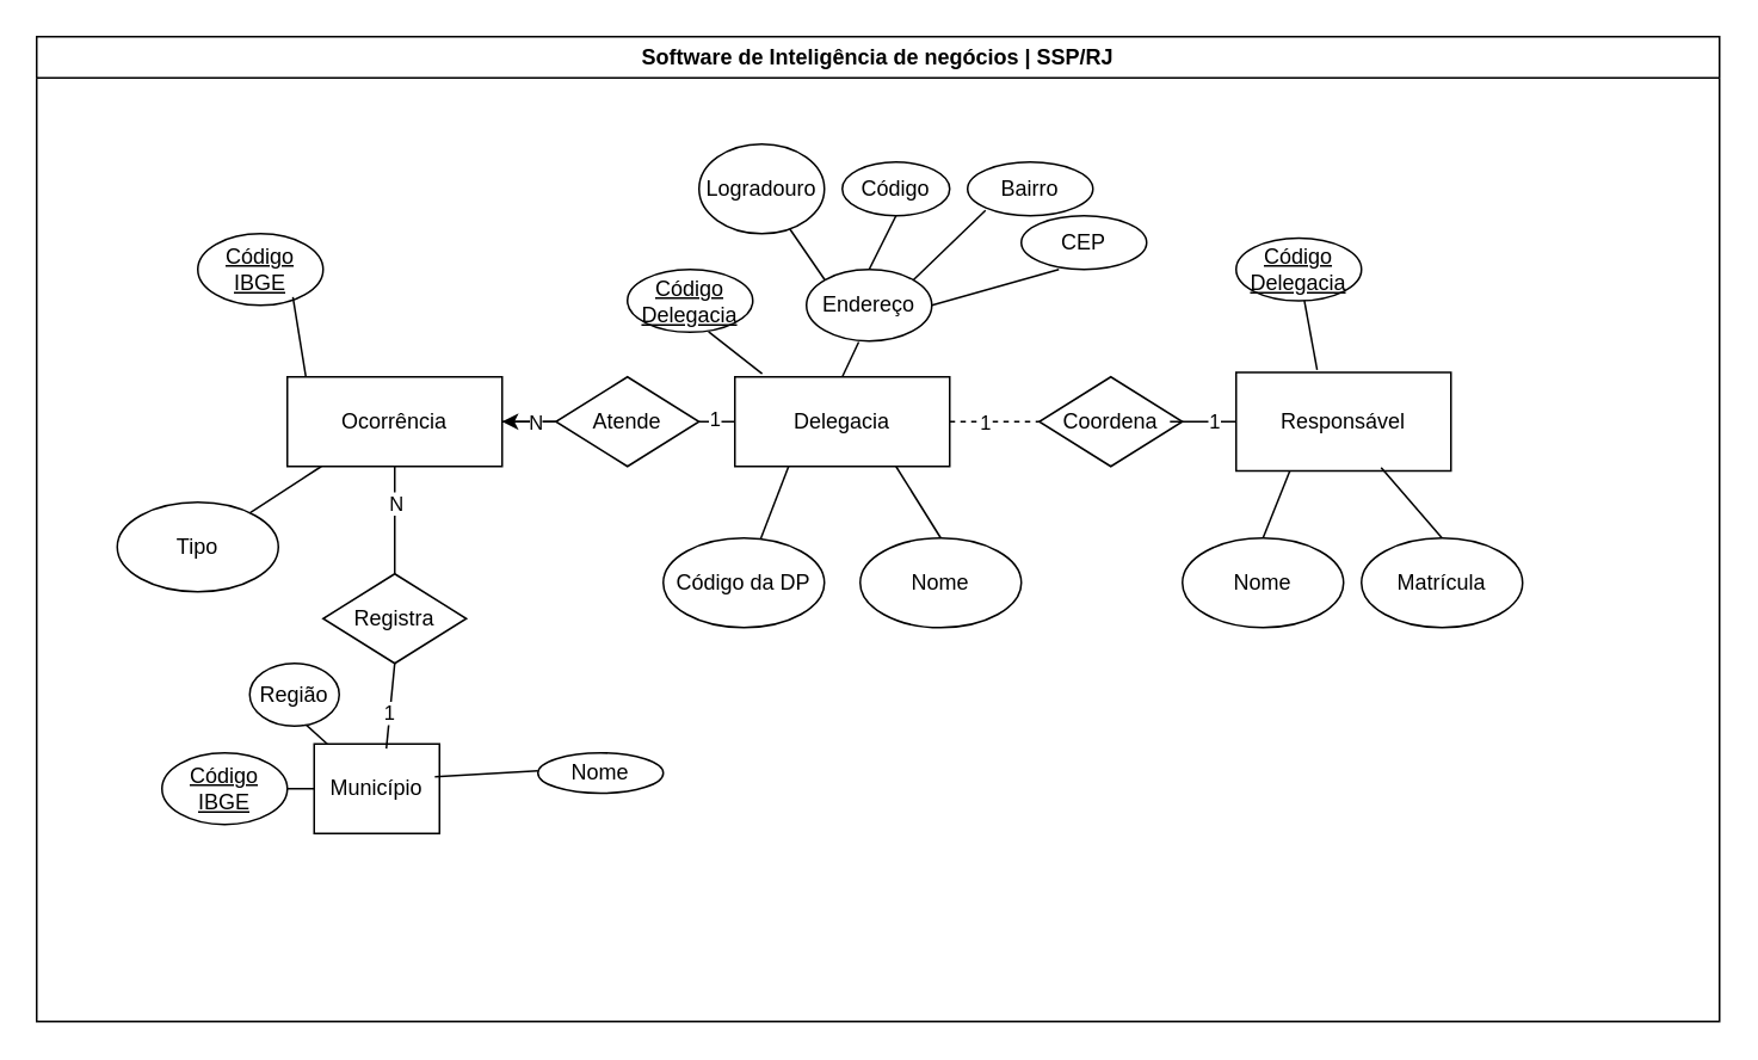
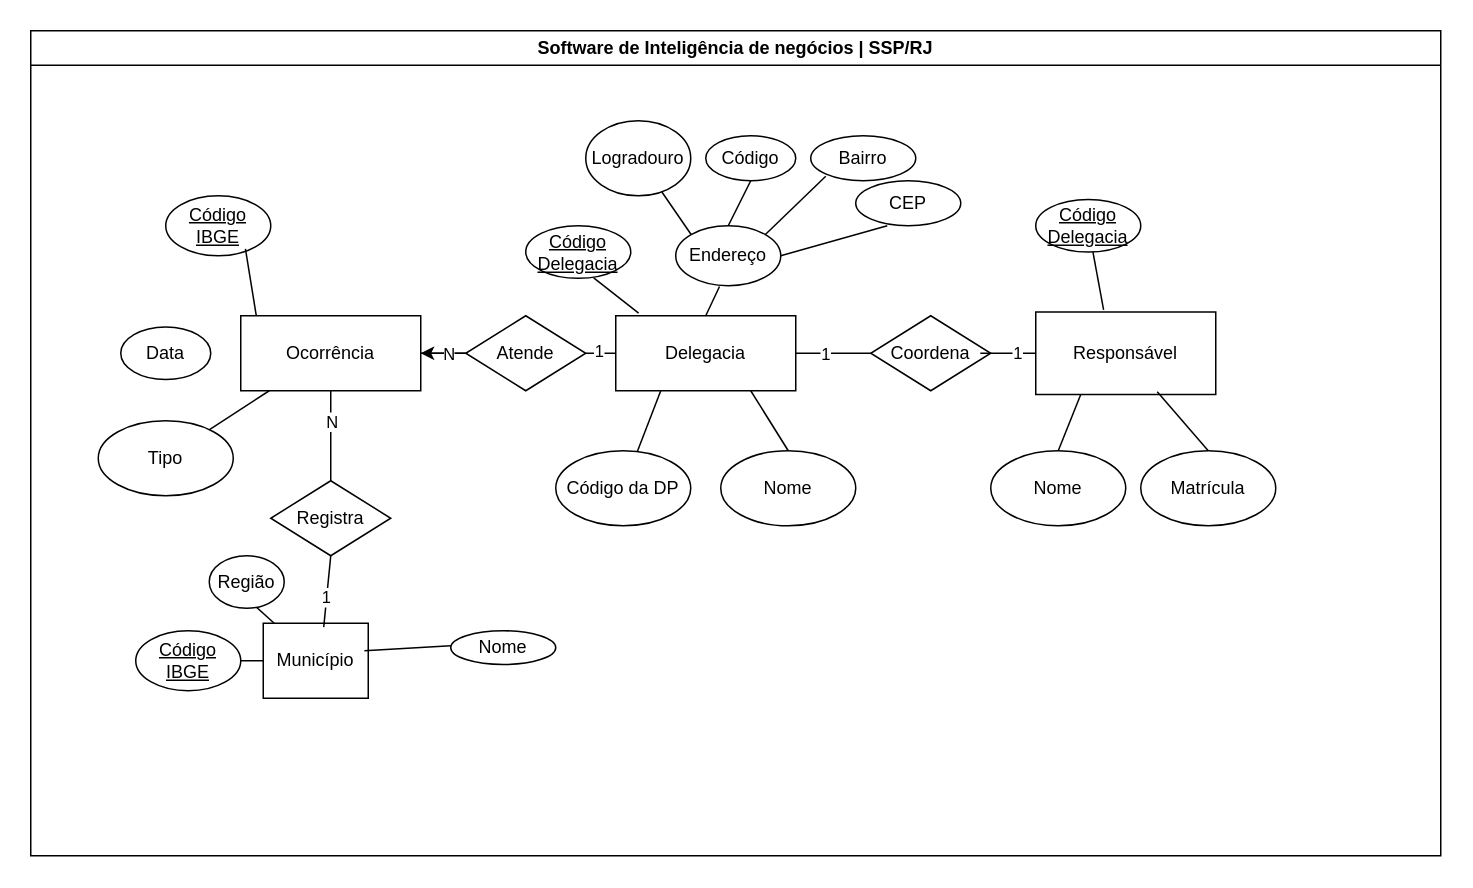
  <mxCell id="0" />
  <mxCell id="1" parent="0" />
  <mxCell id="2" value="Software de Inteligência de negócios | SSP/RJ" style="swimlane;whiteSpace=wrap;html=1;" vertex="1" parent="1"><mxGeometry x="20" y="20" width="940" height="550" as="geometry" /></mxCell>
  <mxCell id="3" value="Delegacia" style="rounded=0;whiteSpace=wrap;html=1;" vertex="1" parent="2"><mxGeometry x="390" y="190" width="120" height="50" as="geometry" /></mxCell>
  <mxCell id="4" value="Código da DP" style="ellipse;whiteSpace=wrap;html=1;" vertex="1" parent="2"><mxGeometry x="350" y="280" width="90" height="50" as="geometry" /></mxCell>
  <mxCell id="5" value="" style="endArrow=none;html=1;rounded=0;entryX=0.25;entryY=1;entryDx=0;entryDy=0;" edge="1" parent="2" source="4" target="3"><mxGeometry width="50" height="50" relative="1" as="geometry"><mxPoint x="340" y="290" as="sourcePoint" /><mxPoint x="390" y="240" as="targetPoint" /></mxGeometry></mxCell>
  <mxCell id="6" value="Nome" style="ellipse;whiteSpace=wrap;html=1;" vertex="1" parent="2"><mxGeometry x="460" y="280" width="90" height="50" as="geometry" /></mxCell>
  <mxCell id="7" value="" style="endArrow=none;html=1;rounded=0;exitX=0.5;exitY=0;exitDx=0;exitDy=0;" edge="1" parent="2" source="6"><mxGeometry width="50" height="50" relative="1" as="geometry"><mxPoint x="480" y="260" as="sourcePoint" /><mxPoint x="480" y="240" as="targetPoint" /></mxGeometry></mxCell>
  <mxCell id="8" value="Endereço" style="ellipse;whiteSpace=wrap;html=1;" vertex="1" parent="2"><mxGeometry x="430" y="130" width="70" height="40" as="geometry" /></mxCell>
  <mxCell id="9" value="" style="endArrow=none;html=1;rounded=0;entryX=0.417;entryY=1.012;entryDx=0;entryDy=0;entryPerimeter=0;exitX=0.5;exitY=0;exitDx=0;exitDy=0;" edge="1" parent="2" source="3" target="8"><mxGeometry width="50" height="50" relative="1" as="geometry"><mxPoint x="540" y="210" as="sourcePoint" /><mxPoint x="490" y="115" as="targetPoint" /><Array as="points" /></mxGeometry></mxCell>
  <mxCell id="10" value="Logradouro" style="ellipse;whiteSpace=wrap;html=1;" vertex="1" parent="2"><mxGeometry x="370" y="60" width="70" height="50" as="geometry" /></mxCell>
  <mxCell id="11" value="" style="endArrow=none;html=1;rounded=0;exitX=0;exitY=0;exitDx=0;exitDy=0;" edge="1" parent="2" source="8" target="10"><mxGeometry width="50" height="50" relative="1" as="geometry"><mxPoint x="620" y="200" as="sourcePoint" /><mxPoint x="670" y="150" as="targetPoint" /></mxGeometry></mxCell>
  <mxCell id="12" value="Código" style="ellipse;whiteSpace=wrap;html=1;" vertex="1" parent="2"><mxGeometry x="450" y="70" width="60" height="30" as="geometry" /></mxCell>
  <mxCell id="13" value="" style="endArrow=none;html=1;rounded=0;entryX=0.5;entryY=1;entryDx=0;entryDy=0;exitX=0.5;exitY=0;exitDx=0;exitDy=0;" edge="1" parent="2" source="8" target="12"><mxGeometry width="50" height="50" relative="1" as="geometry"><mxPoint x="550" y="140" as="sourcePoint" /><mxPoint x="600" y="90" as="targetPoint" /></mxGeometry></mxCell>
  <mxCell id="14" value="Bairro" style="ellipse;whiteSpace=wrap;html=1;" vertex="1" parent="2"><mxGeometry x="520" y="70" width="70" height="30" as="geometry" /></mxCell>
  <mxCell id="15" value="" style="endArrow=none;html=1;rounded=0;entryX=0.143;entryY=0.9;entryDx=0;entryDy=0;entryPerimeter=0;exitX=1;exitY=0;exitDx=0;exitDy=0;" edge="1" parent="2" source="8" target="14"><mxGeometry width="50" height="50" relative="1" as="geometry"><mxPoint x="480" y="160" as="sourcePoint" /><mxPoint x="530" y="110" as="targetPoint" /></mxGeometry></mxCell>
  <mxCell id="16" value="CEP" style="ellipse;whiteSpace=wrap;html=1;" vertex="1" parent="2"><mxGeometry x="550" y="100" width="70" height="30" as="geometry" /></mxCell>
  <mxCell id="17" value="" style="endArrow=none;html=1;rounded=0;entryX=0.3;entryY=1;entryDx=0;entryDy=0;entryPerimeter=0;exitX=1;exitY=0.5;exitDx=0;exitDy=0;" edge="1" parent="2" target="16" source="8"><mxGeometry width="50" height="50" relative="1" as="geometry"><mxPoint x="520" y="166" as="sourcePoint" /><mxPoint x="560" y="140" as="targetPoint" /></mxGeometry></mxCell>
  <mxCell id="18" value="Coordena" style="rhombus;whiteSpace=wrap;html=1;" vertex="1" parent="2"><mxGeometry x="560" y="190" width="80" height="50" as="geometry" /></mxCell>
- <mxCell id="19" value="" style="endArrow=none;html=1;rounded=0;entryX=0;entryY=0.5;entryDx=0;entryDy=0;dashed=1;" edge="1" parent="2" source="3" target="18"><mxGeometry width="50" height="50" relative="1" as="geometry"><mxPoint x="520" y="230" as="sourcePoint" /><mxPoint x="570" y="180" as="targetPoint" /></mxGeometry></mxCell>
+ <mxCell id="19" value="" style="endArrow=none;html=1;rounded=0;entryX=0;entryY=0.5;entryDx=0;entryDy=0;" edge="1" parent="2" source="3" target="18"><mxGeometry width="50" height="50" relative="1" as="geometry"><mxPoint x="520" y="230" as="sourcePoint" /><mxPoint x="570" y="180" as="targetPoint" /></mxGeometry></mxCell>
  <mxCell id="20" value="1" style="edgeLabel;html=1;align=center;verticalAlign=middle;resizable=0;points=[];" vertex="1" connectable="0" parent="19"><mxGeometry x="-0.24" relative="1" as="geometry"><mxPoint as="offset" /></mxGeometry></mxCell>
  <mxCell id="21" value="Responsável" style="rounded=0;whiteSpace=wrap;html=1;" vertex="1" parent="2"><mxGeometry x="670" y="187.5" width="120" height="55" as="geometry" /></mxCell>
  <mxCell id="22" value="" style="endArrow=none;html=1;rounded=0;entryX=0;entryY=0.5;entryDx=0;entryDy=0;exitX=0.913;exitY=0.5;exitDx=0;exitDy=0;exitPerimeter=0;" edge="1" parent="2" source="18" target="21"><mxGeometry width="50" height="50" relative="1" as="geometry"><mxPoint x="630" y="260" as="sourcePoint" /><mxPoint x="680" y="210" as="targetPoint" /></mxGeometry></mxCell>
  <mxCell id="23" value="1" style="edgeLabel;html=1;align=center;verticalAlign=middle;resizable=0;points=[];" vertex="1" connectable="0" parent="22"><mxGeometry x="0.322" y="1" relative="1" as="geometry"><mxPoint as="offset" /></mxGeometry></mxCell>
  <mxCell id="24" value="Nome" style="ellipse;whiteSpace=wrap;html=1;" vertex="1" parent="2"><mxGeometry x="640" y="280" width="90" height="50" as="geometry" /></mxCell>
  <mxCell id="25" value="" style="endArrow=none;html=1;rounded=0;exitX=0.5;exitY=0;exitDx=0;exitDy=0;entryX=0.25;entryY=1;entryDx=0;entryDy=0;" edge="1" parent="2" source="24" target="21"><mxGeometry width="50" height="50" relative="1" as="geometry"><mxPoint x="680" y="280" as="sourcePoint" /><mxPoint x="685" y="250" as="targetPoint" /></mxGeometry></mxCell>
  <mxCell id="26" value="Matrícula" style="ellipse;whiteSpace=wrap;html=1;" vertex="1" parent="2"><mxGeometry x="740" y="280" width="90" height="50" as="geometry" /></mxCell>
  <mxCell id="27" value="" style="endArrow=none;html=1;rounded=0;exitX=0.5;exitY=0;exitDx=0;exitDy=0;entryX=0.675;entryY=0.967;entryDx=0;entryDy=0;entryPerimeter=0;" edge="1" parent="2" source="26" target="21"><mxGeometry width="50" height="50" relative="1" as="geometry"><mxPoint x="780" y="280" as="sourcePoint" /><mxPoint x="800" y="245" as="targetPoint" /></mxGeometry></mxCell>
  <mxCell id="28" value="Município" style="rectangle;whiteSpace=wrap;html=1;" vertex="1" parent="2"><mxGeometry x="155" y="395" width="70" height="50" as="geometry" /></mxCell>
  <mxCell id="29" value="" style="endArrow=none;html=1;rounded=0;exitX=0.598;exitY=0.94;exitDx=0;exitDy=0;exitPerimeter=0;" edge="1" parent="2" target="28" source="41"><mxGeometry width="50" height="50" relative="1" as="geometry"><mxPoint x="150" y="365" as="sourcePoint" /><mxPoint x="580" y="459" as="targetPoint" /></mxGeometry></mxCell>
  <mxCell id="30" value="&lt;u&gt;Código IBGE&lt;/u&gt;" style="ellipse;whiteSpace=wrap;html=1;" vertex="1" parent="2"><mxGeometry x="70" y="400" width="70" height="40" as="geometry" /></mxCell>
  <mxCell id="31" value="" style="endArrow=none;html=1;rounded=0;exitX=0;exitY=0.5;exitDx=0;exitDy=0;" edge="1" parent="2" target="30" source="28"><mxGeometry width="50" height="50" relative="1" as="geometry"><mxPoint x="150" y="425" as="sourcePoint" /><mxPoint x="550" y="509" as="targetPoint" /></mxGeometry></mxCell>
  <mxCell id="32" value="Ocorrência" style="rounded=0;whiteSpace=wrap;html=1;" vertex="1" parent="2"><mxGeometry x="140" y="190" width="120" height="50" as="geometry" /></mxCell>
  <mxCell id="33" value="Tipo" style="ellipse;whiteSpace=wrap;html=1;" vertex="1" parent="2"><mxGeometry x="45" y="260" width="90" height="50" as="geometry" /></mxCell>
  <mxCell id="34" value="" style="endArrow=none;html=1;rounded=0;entryX=0.25;entryY=1;entryDx=0;entryDy=0;" edge="1" parent="2" source="33"><mxGeometry width="50" height="50" relative="1" as="geometry"><mxPoint x="79" y="290" as="sourcePoint" /><mxPoint x="159" y="240" as="targetPoint" /></mxGeometry></mxCell>
  <mxCell id="35" value="" style="edgeStyle=orthogonalEdgeStyle;rounded=0;orthogonalLoop=1;jettySize=auto;html=1;" edge="1" parent="2" source="36" target="32"><mxGeometry relative="1" as="geometry" /></mxCell>
  <mxCell id="36" value="Atende" style="rhombus;whiteSpace=wrap;html=1;" vertex="1" parent="2"><mxGeometry x="290" y="190" width="80" height="50" as="geometry" /></mxCell>
  <mxCell id="37" value="" style="endArrow=none;html=1;rounded=0;exitX=1;exitY=0.5;exitDx=0;exitDy=0;entryX=0;entryY=0.5;entryDx=0;entryDy=0;" edge="1" parent="2" source="32" target="36"><mxGeometry width="50" height="50" relative="1" as="geometry"><mxPoint x="340" y="290" as="sourcePoint" /><mxPoint x="390" y="240" as="targetPoint" /></mxGeometry></mxCell>
  <mxCell id="38" value="N" style="edgeLabel;html=1;align=center;verticalAlign=middle;resizable=0;points=[];" vertex="1" connectable="0" parent="37"><mxGeometry x="0.178" relative="1" as="geometry"><mxPoint as="offset" /></mxGeometry></mxCell>
  <mxCell id="39" value="" style="endArrow=none;html=1;rounded=0;entryX=0;entryY=0.5;entryDx=0;entryDy=0;exitX=1;exitY=0.5;exitDx=0;exitDy=0;" edge="1" parent="2" source="36" target="3"><mxGeometry width="50" height="50" relative="1" as="geometry"><mxPoint x="340" y="290" as="sourcePoint" /><mxPoint x="390" y="240" as="targetPoint" /></mxGeometry></mxCell>
  <mxCell id="40" value="1" style="edgeLabel;html=1;align=center;verticalAlign=middle;resizable=0;points=[];" vertex="1" connectable="0" parent="39"><mxGeometry x="-0.186" y="2" relative="1" as="geometry"><mxPoint as="offset" /></mxGeometry></mxCell>
  <mxCell id="41" value="Região" style="ellipse;whiteSpace=wrap;html=1;" vertex="1" parent="2"><mxGeometry x="119" y="350" width="50" height="35" as="geometry" /></mxCell>
  <mxCell id="42" value="Nome" style="ellipse;whiteSpace=wrap;html=1;" vertex="1" parent="2"><mxGeometry x="280" y="400" width="70" height="22.5" as="geometry" /></mxCell>
  <mxCell id="43" value="" style="endArrow=none;html=1;rounded=0;exitX=0.963;exitY=0.366;exitDx=0;exitDy=0;exitPerimeter=0;" edge="1" parent="2" source="28"><mxGeometry width="50" height="50" relative="1" as="geometry"><mxPoint x="175" y="425" as="sourcePoint" /><mxPoint x="280" y="410" as="targetPoint" /></mxGeometry></mxCell>
+ <mxCell id="44" value="Data" style="ellipse;whiteSpace=wrap;html=1;" vertex="1" parent="2"><mxGeometry x="60" y="197.5" width="60" height="35" as="geometry" /></mxCell>
  <mxCell id="45" value="&lt;u&gt;Código Delegacia&lt;/u&gt;" style="ellipse;whiteSpace=wrap;html=1;" vertex="1" parent="2"><mxGeometry x="330" y="130" width="70" height="35" as="geometry" /></mxCell>
  <mxCell id="46" value="" style="endArrow=none;html=1;rounded=0;entryX=0.647;entryY=0.992;entryDx=0;entryDy=0;entryPerimeter=0;exitX=0.127;exitY=-0.034;exitDx=0;exitDy=0;exitPerimeter=0;" edge="1" parent="2" source="3" target="45"><mxGeometry width="50" height="50" relative="1" as="geometry"><mxPoint x="460" y="200" as="sourcePoint" /><mxPoint x="469" y="180" as="targetPoint" /><Array as="points" /></mxGeometry></mxCell>
  <mxCell id="47" value="Registra" style="rhombus;whiteSpace=wrap;html=1;" vertex="1" parent="2"><mxGeometry x="160" y="300" width="80" height="50" as="geometry" /></mxCell>
  <mxCell id="48" value="" style="endArrow=none;html=1;rounded=0;entryX=0.5;entryY=1;entryDx=0;entryDy=0;exitX=0.5;exitY=0;exitDx=0;exitDy=0;" edge="1" parent="2" source="47" target="32"><mxGeometry width="50" height="50" relative="1" as="geometry"><mxPoint x="185" y="310" as="sourcePoint" /><mxPoint x="235" y="260" as="targetPoint" /></mxGeometry></mxCell>
  <mxCell id="49" value="N" style="edgeLabel;html=1;align=center;verticalAlign=middle;resizable=0;points=[];" vertex="1" connectable="0" parent="48"><mxGeometry x="0.343" relative="1" as="geometry"><mxPoint as="offset" /></mxGeometry></mxCell>
  <mxCell id="50" value="" style="endArrow=none;html=1;rounded=0;entryX=0.5;entryY=1;entryDx=0;entryDy=0;exitX=0.576;exitY=0.051;exitDx=0;exitDy=0;exitPerimeter=0;" edge="1" parent="2" source="28" target="47"><mxGeometry width="50" height="50" relative="1" as="geometry"><mxPoint x="190" y="390" as="sourcePoint" /><mxPoint x="240" y="350" as="targetPoint" /></mxGeometry></mxCell>
  <mxCell id="51" value="1" style="edgeLabel;html=1;align=center;verticalAlign=middle;resizable=0;points=[];" vertex="1" connectable="0" parent="50"><mxGeometry x="-0.162" y="1" relative="1" as="geometry"><mxPoint as="offset" /></mxGeometry></mxCell>
  <mxCell id="52" value="&lt;u&gt;Código IBGE&lt;/u&gt;" style="ellipse;whiteSpace=wrap;html=1;" vertex="1" parent="2"><mxGeometry x="90" y="110" width="70" height="40" as="geometry" /></mxCell>
  <mxCell id="53" value="" style="endArrow=none;html=1;rounded=0;entryX=0.759;entryY=0.886;entryDx=0;entryDy=0;entryPerimeter=0;exitX=0.086;exitY=-0.006;exitDx=0;exitDy=0;exitPerimeter=0;" edge="1" parent="2" source="32" target="52"><mxGeometry width="50" height="50" relative="1" as="geometry"><mxPoint x="155" y="180" as="sourcePoint" /><mxPoint x="205" y="130" as="targetPoint" /></mxGeometry></mxCell>
  <mxCell id="54" value="&lt;u&gt;Código Delegacia&lt;/u&gt;" style="ellipse;whiteSpace=wrap;html=1;" vertex="1" parent="2"><mxGeometry x="670" y="112.5" width="70" height="35" as="geometry" /></mxCell>
  <mxCell id="55" value="" style="endArrow=none;html=1;rounded=0;exitX=0.377;exitY=-0.025;exitDx=0;exitDy=0;exitPerimeter=0;" edge="1" parent="2" source="21" target="54"><mxGeometry width="50" height="50" relative="1" as="geometry"><mxPoint x="710" y="180" as="sourcePoint" /><mxPoint x="690.01" y="169.995" as="targetPoint" /></mxGeometry></mxCell>
